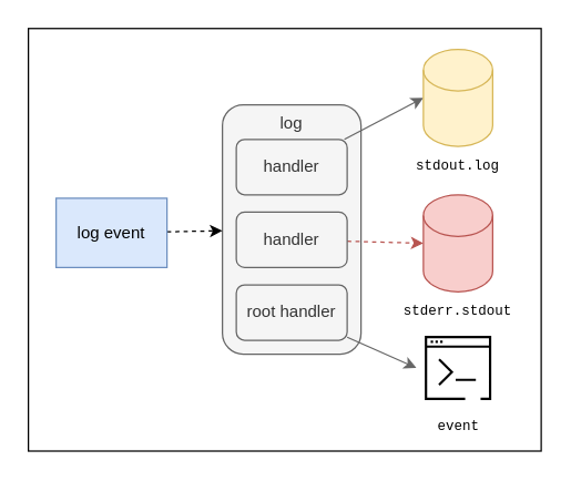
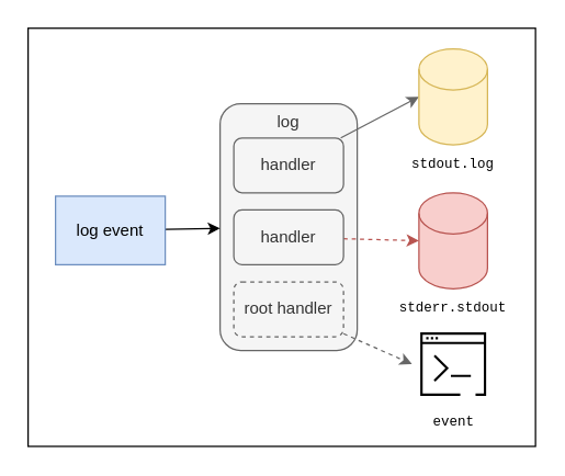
  <mxCell id="0" />
  <mxCell id="1" parent="0" />
  <mxCell id="2" value="" style="rounded=0;whiteSpace=wrap;html=1;" parent="1" vertex="1"><mxGeometry x="20" y="20" width="370" height="305" as="geometry" /></mxCell>
  <mxCell id="3" value="log" style="rounded=1;whiteSpace=wrap;html=1;verticalAlign=top;fillColor=#f5f5f5;fontColor=#333333;strokeColor=#666666;" parent="1" vertex="1"><mxGeometry x="160" y="75" width="100" height="180" as="geometry" /></mxCell>
  <mxCell id="4" style="edgeStyle=none;html=1;entryX=0;entryY=0.5;entryDx=0;entryDy=0;entryPerimeter=0;fillColor=#f5f5f5;strokeColor=#666666;" parent="1" source="5" target="12" edge="1"><mxGeometry relative="1" as="geometry" /></mxCell>
  <mxCell id="5" value="handler" style="rounded=1;whiteSpace=wrap;html=1;fillColor=#f5f5f5;fontColor=#333333;strokeColor=#666666;" parent="1" vertex="1"><mxGeometry x="170" y="100" width="80" height="40" as="geometry" /></mxCell>
  <mxCell id="6" style="edgeStyle=none;html=1;entryX=0;entryY=0.5;entryDx=0;entryDy=0;entryPerimeter=0;fillColor=#f8cecc;strokeColor=#b85450;dashed=1;" parent="1" source="7" target="11" edge="1"><mxGeometry relative="1" as="geometry" /></mxCell>
  <mxCell id="7" value="handler" style="rounded=1;whiteSpace=wrap;html=1;fillColor=#f5f5f5;fontColor=#333333;strokeColor=#666666;" parent="1" vertex="1"><mxGeometry x="170" y="152.5" width="80" height="40" as="geometry" /></mxCell>
- <mxCell id="8" style="edgeStyle=none;html=1;entryX=0;entryY=0.5;entryDx=0;entryDy=0;entryPerimeter=0;fillColor=#f5f5f5;strokeColor=#666666;" parent="1" source="9" target="10" edge="1"><mxGeometry relative="1" as="geometry" /></mxCell>
- <mxCell id="9" value="root handler" style="rounded=1;whiteSpace=wrap;html=1;fillColor=#f5f5f5;fontColor=#333333;strokeColor=#666666;" parent="1" vertex="1"><mxGeometry x="170" y="205" width="80" height="40" as="geometry" /></mxCell>
+ <mxCell id="8" style="edgeStyle=none;html=1;entryX=0;entryY=0.5;entryDx=0;entryDy=0;entryPerimeter=0;fillColor=#f5f5f5;strokeColor=#666666;dashed=1;" parent="1" source="9" target="10" edge="1"><mxGeometry relative="1" as="geometry" /></mxCell>
+ <mxCell id="9" value="root handler" style="rounded=1;whiteSpace=wrap;html=1;fillColor=#f5f5f5;fontColor=#333333;strokeColor=#666666;dashed=1;" parent="1" vertex="1"><mxGeometry x="170" y="205" width="80" height="40" as="geometry" /></mxCell>
  <mxCell id="10" value="event" style="sketch=0;points=[[0,0,0],[0.25,0,0],[0.5,0,0],[0.75,0,0],[1,0,0],[0,1,0],[0.25,1,0],[0.5,1,0],[0.75,1,0],[1,1,0],[0,0.25,0],[0,0.5,0],[0,0.75,0],[1,0.25,0],[1,0.5,0],[1,0.75,0]];outlineConnect=0;gradientDirection=north;dashed=0;verticalLabelPosition=bottom;verticalAlign=top;align=center;html=1;fontSize=10;fontStyle=0;aspect=fixed;shape=mxgraph.aws4.resourceIcon;resIcon=mxgraph.aws4.command_line_interface;fontFamily=Courier New;" parent="1" vertex="1"><mxGeometry x="300" y="235" width="60" height="60" as="geometry" /></mxCell>
  <mxCell id="11" value="&lt;br&gt;&lt;br&gt;&lt;br&gt;&lt;br&gt;&lt;br&gt;&lt;br&gt;stderr.stdout" style="shape=cylinder3;whiteSpace=wrap;html=1;boundedLbl=1;backgroundOutline=1;size=15;fontSize=10;fontFamily=Courier New;fillColor=#f8cecc;strokeColor=#b85450;" parent="1" vertex="1"><mxGeometry x="305" y="140" width="50" height="70" as="geometry" /></mxCell>
  <mxCell id="12" value="&lt;br&gt;&lt;br&gt;&lt;br&gt;&lt;br&gt;&lt;br&gt;&lt;br&gt;stdout.log" style="shape=cylinder3;whiteSpace=wrap;html=1;boundedLbl=1;backgroundOutline=1;size=15;fontSize=10;fontFamily=Courier New;fillColor=#fff2cc;strokeColor=#d6b656;" parent="1" vertex="1"><mxGeometry x="305" y="35" width="50" height="70" as="geometry" /></mxCell>
- <mxCell id="13" style="edgeStyle=none;html=1;dashed=1;" parent="1" source="14" target="3" edge="1"><mxGeometry relative="1" as="geometry" /></mxCell>
+ <mxCell id="13" style="edgeStyle=none;html=1;" parent="1" source="14" target="3" edge="1"><mxGeometry relative="1" as="geometry" /></mxCell>
  <mxCell id="14" value="log event" style="whiteSpace=wrap;html=1;fillColor=#dae8fc;strokeColor=#6c8ebf;rounded=0;" parent="1" vertex="1"><mxGeometry x="40" y="142.5" width="80" height="50" as="geometry" /></mxCell>
